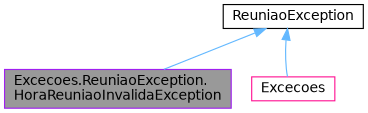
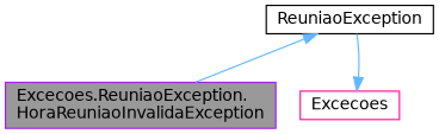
  digraph {
    node [fillcolor=white fontname=Helvetica fontsize=12 shape=box style=filled]
    edge [color=steelblue1 dir=back fontname=Helvetica fontsize=12 labelfontname=Helvetica labelfontsize=10 style=solid]
    n1 [color=purple fillcolor=grey60 fontcolor=black height=0.2 label="Excecoes.ReuniaoException.\lHoraReuniaoInvalidaException" width=0.4]
    n2 [color=black height=0.2 label=ReuniaoException width=0.4]
    n3 [color=deeppink height=0.2 label=Excecoes width=0.4]
    n2 -> n1
-   n2 -> n3
+   n3 -> n2
  }
